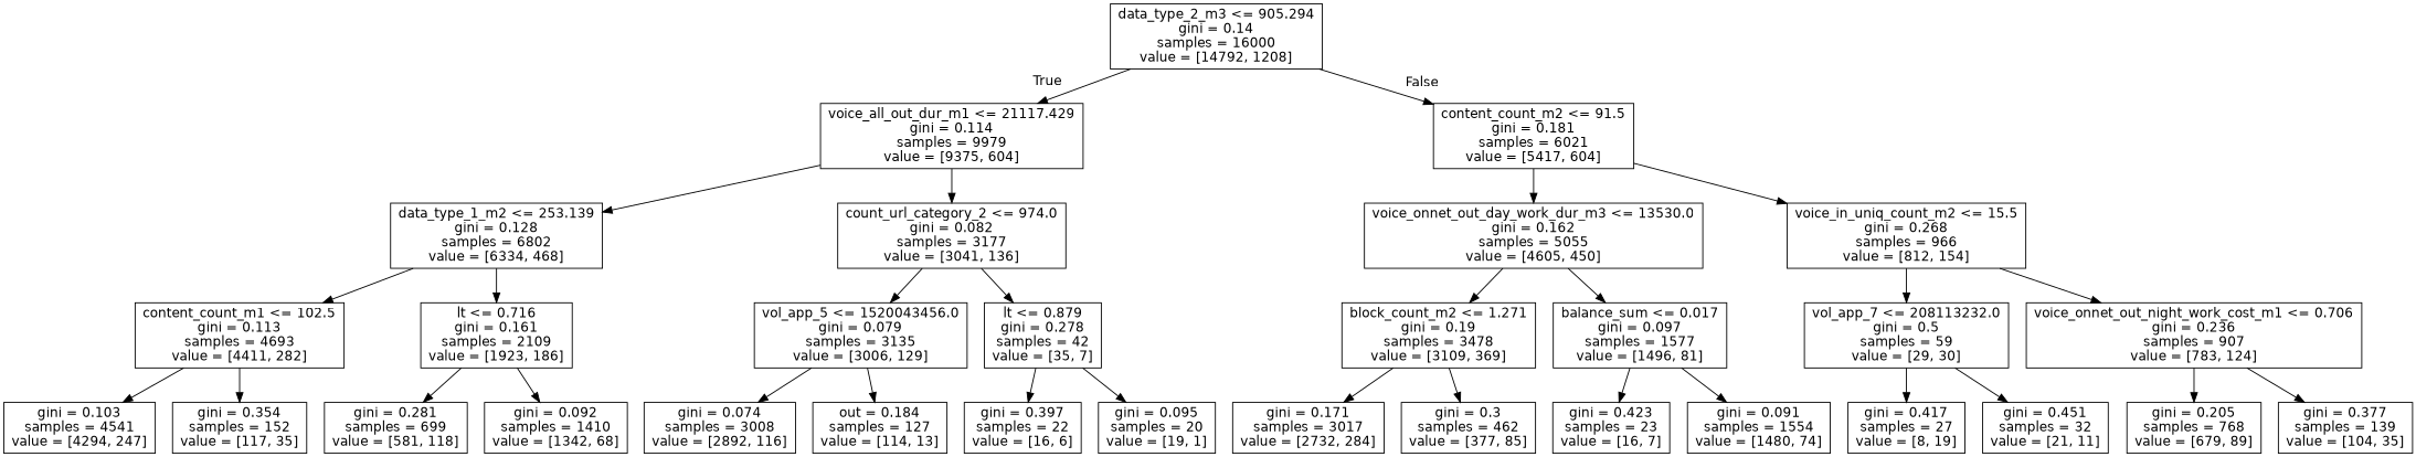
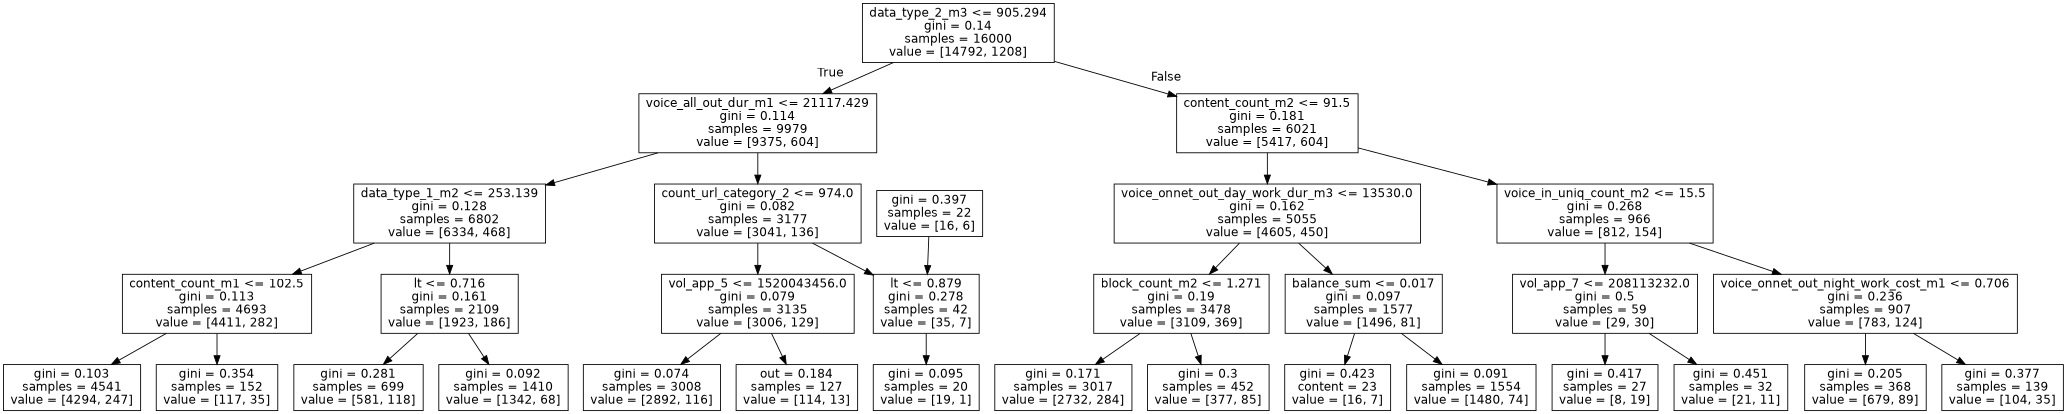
  digraph {
    fontname="DejaVu Sans"
    node [fontname="DejaVu Sans" shape=box]
    edge [fontname="DejaVu Sans"]
    n1 [label="data_type_2_m3 <= 905.294\ngini = 0.14\nsamples = 16000\nvalue = [14792, 1208]"]
    n2 [label="voice_all_out_dur_m1 <= 21117.429\ngini = 0.114\nsamples = 9979\nvalue = [9375, 604]"]
    n3 [label="content_count_m2 <= 91.5\ngini = 0.181\nsamples = 6021\nvalue = [5417, 604]"]
    n4 [label="data_type_1_m2 <= 253.139\ngini = 0.128\nsamples = 6802\nvalue = [6334, 468]"]
    n5 [label="count_url_category_2 <= 974.0\ngini = 0.082\nsamples = 3177\nvalue = [3041, 136]"]
    n6 [label="voice_onnet_out_day_work_dur_m3 <= 13530.0\ngini = 0.162\nsamples = 5055\nvalue = [4605, 450]"]
    n7 [label="voice_in_uniq_count_m2 <= 15.5\ngini = 0.268\nsamples = 966\nvalue = [812, 154]"]
    n8 [label="content_count_m1 <= 102.5\ngini = 0.113\nsamples = 4693\nvalue = [4411, 282]"]
    n9 [label="lt <= 0.716\ngini = 0.161\nsamples = 2109\nvalue = [1923, 186]"]
    n10 [label="vol_app_5 <= 1520043456.0\ngini = 0.079\nsamples = 3135\nvalue = [3006, 129]"]
    n11 [label="lt <= 0.879\ngini = 0.278\nsamples = 42\nvalue = [35, 7]"]
    n12 [label="gini = 0.103\nsamples = 4541\nvalue = [4294, 247]"]
    n13 [label="gini = 0.354\nsamples = 152\nvalue = [117, 35]"]
    n14 [label="gini = 0.281\nsamples = 699\nvalue = [581, 118]"]
    n15 [label="gini = 0.092\nsamples = 1410\nvalue = [1342, 68]"]
    n16 [label="gini = 0.074\nsamples = 3008\nvalue = [2892, 116]"]
    n17 [label="out = 0.184\nsamples = 127\nvalue = [114, 13]"]
    n18 [label="gini = 0.397\nsamples = 22\nvalue = [16, 6]"]
    n19 [label="gini = 0.095\nsamples = 20\nvalue = [19, 1]"]
    n20 [label="block_count_m2 <= 1.271\ngini = 0.19\nsamples = 3478\nvalue = [3109, 369]"]
    n21 [label="balance_sum <= 0.017\ngini = 0.097\nsamples = 1577\nvalue = [1496, 81]"]
    n22 [label="vol_app_7 <= 208113232.0\ngini = 0.5\nsamples = 59\nvalue = [29, 30]"]
    n23 [label="voice_onnet_out_night_work_cost_m1 <= 0.706\ngini = 0.236\nsamples = 907\nvalue = [783, 124]"]
    n24 [label="gini = 0.171\nsamples = 3017\nvalue = [2732, 284]"]
-   n25 [label="gini = 0.3\nsamples = 462\nvalue = [377, 85]"]
-   n26 [label="gini = 0.423\nsamples = 23\nvalue = [16, 7]"]
+   n25 [label="gini = 0.3\nsamples = 452\nvalue = [377, 85]"]
+   n26 [label="gini = 0.423\ncontent = 23\nvalue = [16, 7]"]
    n27 [label="gini = 0.091\nsamples = 1554\nvalue = [1480, 74]"]
    n28 [label="gini = 0.417\nsamples = 27\nvalue = [8, 19]"]
    n29 [label="gini = 0.451\nsamples = 32\nvalue = [21, 11]"]
-   n30 [label="gini = 0.205\nsamples = 768\nvalue = [679, 89]"]
+   n30 [label="gini = 0.205\nsamples = 368\nvalue = [679, 89]"]
    n31 [label="gini = 0.377\nsamples = 139\nvalue = [104, 35]"]
    n1 -> n2 [headlabel=True labelangle=45 labeldistance=2.5]
    n1 -> n3 [headlabel=False labelangle=-45 labeldistance=2.5]
    n2 -> n4
    n2 -> n5
    n3 -> n6
    n3 -> n7
    n4 -> n8
    n4 -> n9
    n5 -> n10
    n5 -> n11
    n6 -> n20
    n6 -> n21
    n7 -> n22
    n7 -> n23
    n8 -> n12
    n8 -> n13
    n9 -> n14
    n9 -> n15
    n10 -> n16
    n10 -> n17
-   n11 -> n18
+   n18 -> n11
    n11 -> n19
    n20 -> n24
    n20 -> n25
    n21 -> n26
    n21 -> n27
    n22 -> n28
    n22 -> n29
    n23 -> n30
    n23 -> n31
  }
